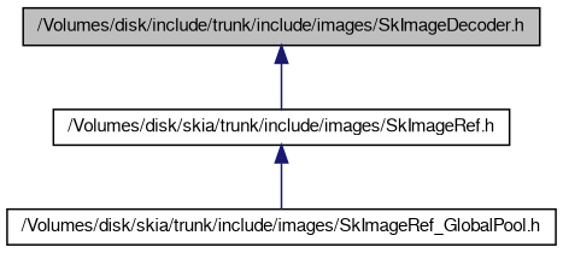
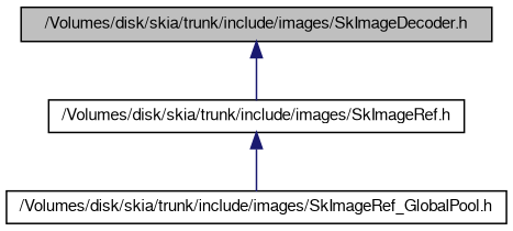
  digraph {
    node [color=black fillcolor=white fontname=FreeSans fontsize=10 shape=record style=filled]
    edge [color=midnightblue dir=back fontname=FreeSans fontsize=10 labelfontname=FreeSans labelfontsize=10 style=solid]
-   n1 [fillcolor=grey75 fontcolor=black height=0.2 label="/Volumes/disk/include/trunk/include/images/SkImageDecoder.h" width=0.4]
+   n1 [fillcolor=grey75 fontcolor=black height=0.2 label="/Volumes/disk/skia/trunk/include/images/SkImageDecoder.h" width=0.4]
    n2 [height=0.2 label="/Volumes/disk/skia/trunk/include/images/SkImageRef.h" width=0.4]
    n3 [height=0.2 label="/Volumes/disk/skia/trunk/include/images/SkImageRef_GlobalPool.h" width=0.4]
    n1 -> n2
    n2 -> n3
  }
